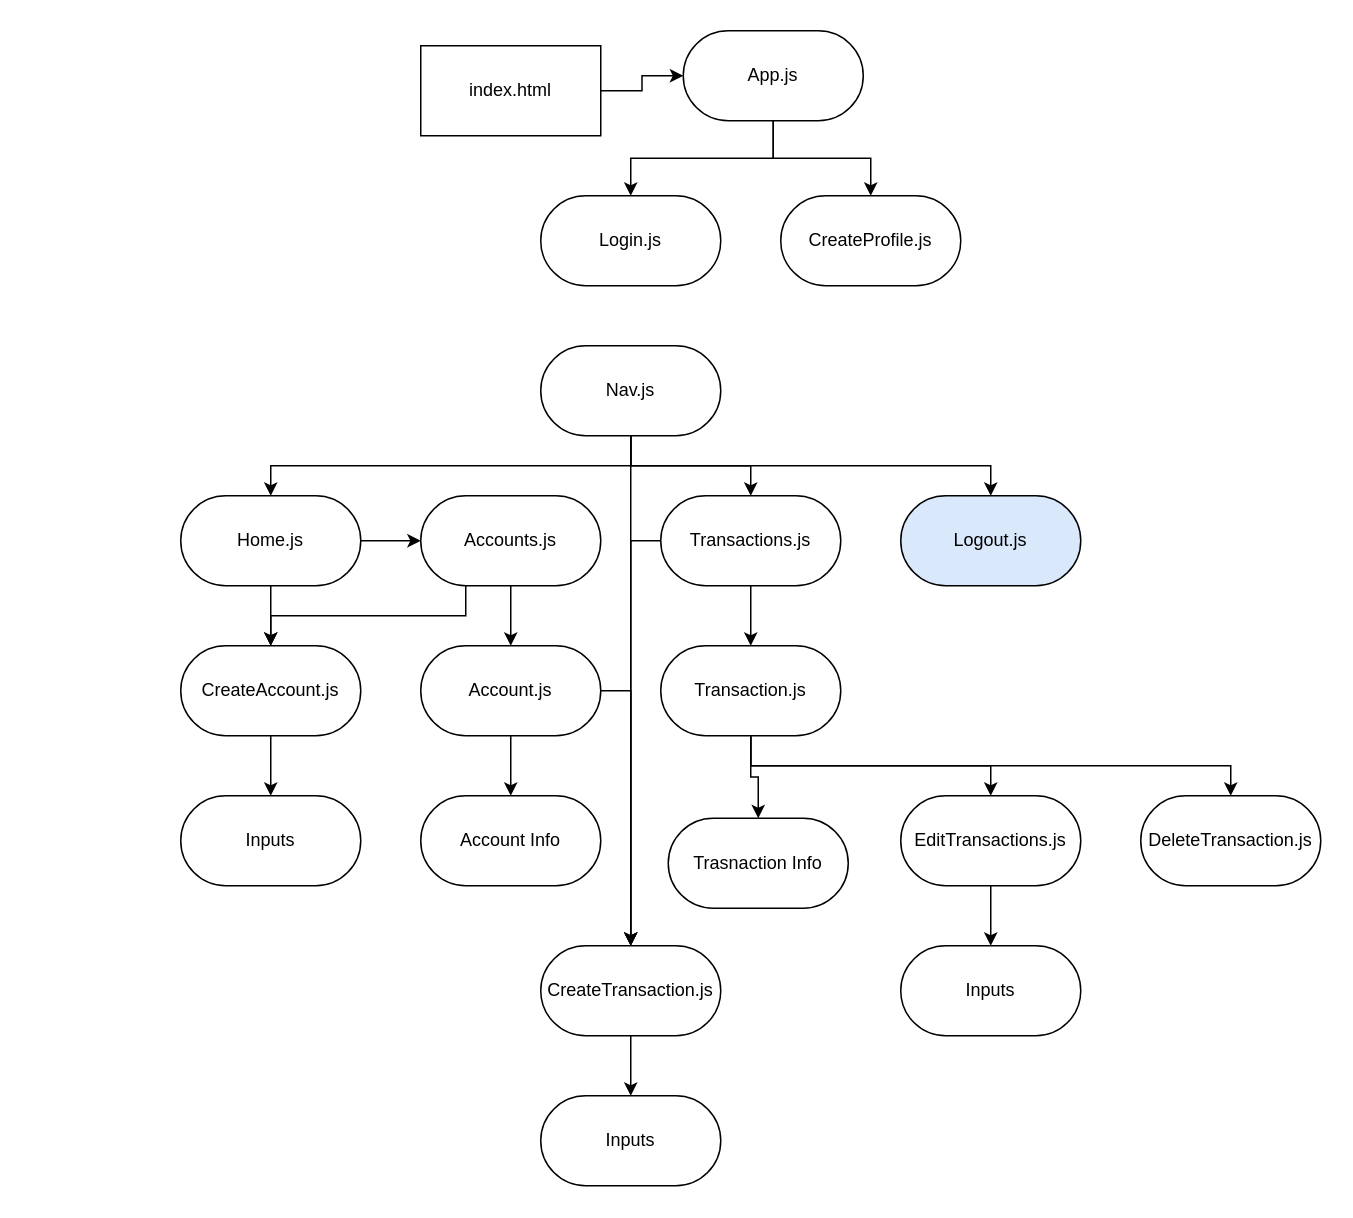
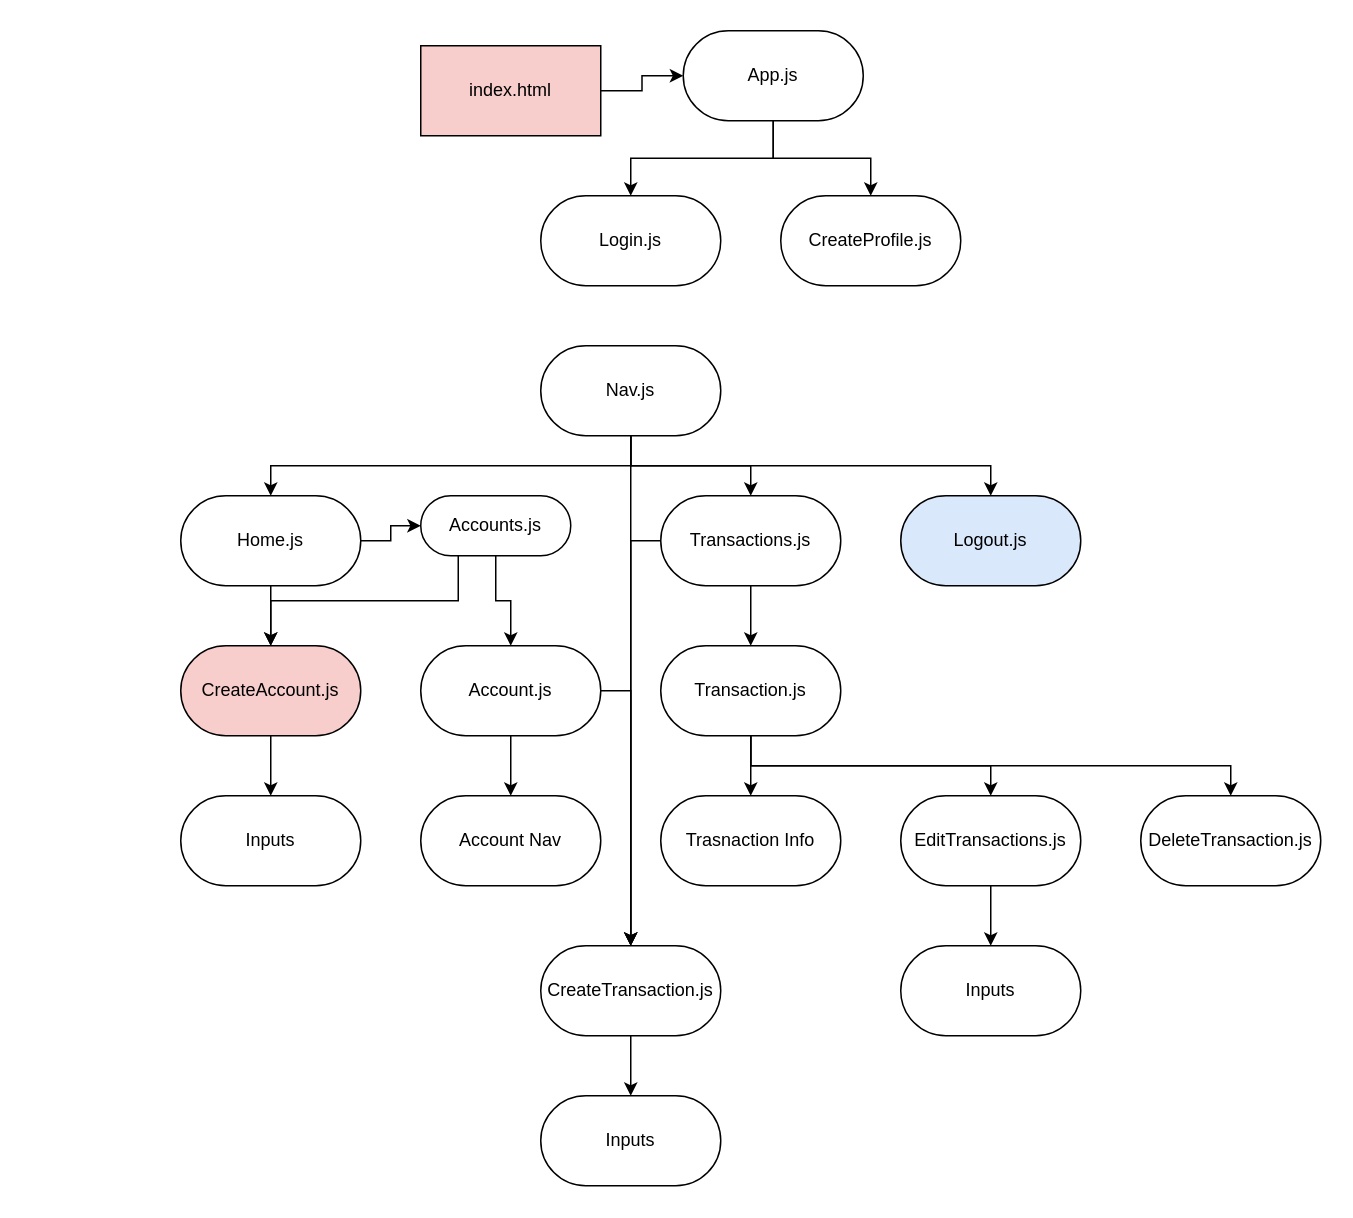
  <mxCell id="0" />
  <mxCell id="1" parent="0" />
  <mxCell id="2" style="edgeStyle=orthogonalEdgeStyle;rounded=0;orthogonalLoop=1;jettySize=auto;html=1;exitX=1;exitY=0.5;exitDx=0;exitDy=0;entryX=0;entryY=0.5;entryDx=0;entryDy=0;" edge="1" parent="1" source="3" target="6"><mxGeometry relative="1" as="geometry" /></mxCell>
- <mxCell id="3" value="index.html" style="rounded=0;whiteSpace=wrap;html=1;" vertex="1" parent="1"><mxGeometry x="280" y="30" width="120" height="60" as="geometry" /></mxCell>
+ <mxCell id="3" value="index.html" style="rounded=0;whiteSpace=wrap;html=1;fillColor=#f8cecc;" vertex="1" parent="1"><mxGeometry x="280" y="30" width="120" height="60" as="geometry" /></mxCell>
  <mxCell id="4" style="edgeStyle=orthogonalEdgeStyle;rounded=0;orthogonalLoop=1;jettySize=auto;html=1;exitX=0.5;exitY=1;exitDx=0;exitDy=0;entryX=0.5;entryY=0;entryDx=0;entryDy=0;" edge="1" parent="1" source="6" target="7"><mxGeometry relative="1" as="geometry" /></mxCell>
  <mxCell id="5" style="edgeStyle=orthogonalEdgeStyle;rounded=0;orthogonalLoop=1;jettySize=auto;html=1;exitX=0.5;exitY=1;exitDx=0;exitDy=0;entryX=0.5;entryY=0;entryDx=0;entryDy=0;" edge="1" parent="1" source="6" target="34"><mxGeometry relative="1" as="geometry" /></mxCell>
  <mxCell id="6" value="App.js" style="rounded=1;whiteSpace=wrap;html=1;arcSize=50;" vertex="1" parent="1"><mxGeometry x="455" y="20" width="120" height="60" as="geometry" /></mxCell>
  <mxCell id="7" value="Login.js" style="rounded=1;whiteSpace=wrap;html=1;arcSize=50;" vertex="1" parent="1"><mxGeometry x="360" y="130" width="120" height="60" as="geometry" /></mxCell>
  <mxCell id="8" value="Logout.js" style="rounded=1;whiteSpace=wrap;html=1;arcSize=50;fillColor=#dae8fc;" vertex="1" parent="1"><mxGeometry x="600" y="330" width="120" height="60" as="geometry" /></mxCell>
  <mxCell id="9" style="edgeStyle=orthogonalEdgeStyle;rounded=0;orthogonalLoop=1;jettySize=auto;html=1;exitX=0.5;exitY=1;exitDx=0;exitDy=0;entryX=0.5;entryY=0;entryDx=0;entryDy=0;" edge="1" parent="1" source="11" target="36"><mxGeometry relative="1" as="geometry" /></mxCell>
  <mxCell id="10" style="edgeStyle=orthogonalEdgeStyle;rounded=0;orthogonalLoop=1;jettySize=auto;html=1;exitX=1;exitY=0.5;exitDx=0;exitDy=0;entryX=0;entryY=0.5;entryDx=0;entryDy=0;" edge="1" parent="1" source="11" target="19"><mxGeometry relative="1" as="geometry" /></mxCell>
  <mxCell id="11" value="Home.js&lt;span style=&quot;color: rgba(0, 0, 0, 0); font-family: monospace; font-size: 0px; text-align: start;&quot;&gt;%3CmxGraphModel%3E%3Croot%3E%3CmxCell%20id%3D%220%22%2F%3E%3CmxCell%20id%3D%221%22%20parent%3D%220%22%2F%3E%3CmxCell%20id%3D%222%22%20value%3D%22Logout.js%22%20style%3D%22rounded%3D1%3BwhiteSpace%3Dwrap%3Bhtml%3D1%3BarcSize%3D50%3B%22%20vertex%3D%221%22%20parent%3D%221%22%3E%3CmxGeometry%20x%3D%22470%22%20y%3D%22110%22%20width%3D%22120%22%20height%3D%2260%22%20as%3D%22geometry%22%2F%3E%3C%2FmxCell%3E%3C%2Froot%3E%3C%2FmxGraphModel%3E&lt;/span&gt;" style="rounded=1;whiteSpace=wrap;html=1;arcSize=50;" vertex="1" parent="1"><mxGeometry x="120" y="330" width="120" height="60" as="geometry" /></mxCell>
  <mxCell id="12" style="edgeStyle=orthogonalEdgeStyle;rounded=0;orthogonalLoop=1;jettySize=auto;html=1;exitX=0.5;exitY=1;exitDx=0;exitDy=0;" edge="1" parent="1" source="16" target="39"><mxGeometry relative="1" as="geometry" /></mxCell>
  <mxCell id="13" style="edgeStyle=orthogonalEdgeStyle;rounded=0;orthogonalLoop=1;jettySize=auto;html=1;exitX=0.5;exitY=1;exitDx=0;exitDy=0;entryX=0.5;entryY=0;entryDx=0;entryDy=0;" edge="1" parent="1" source="16" target="11"><mxGeometry relative="1" as="geometry" /></mxCell>
  <mxCell id="14" style="edgeStyle=orthogonalEdgeStyle;rounded=0;orthogonalLoop=1;jettySize=auto;html=1;exitX=0.5;exitY=1;exitDx=0;exitDy=0;entryX=0.5;entryY=0;entryDx=0;entryDy=0;" edge="1" parent="1" source="16" target="26"><mxGeometry relative="1" as="geometry" /></mxCell>
  <mxCell id="15" style="edgeStyle=orthogonalEdgeStyle;rounded=0;orthogonalLoop=1;jettySize=auto;html=1;exitX=0.5;exitY=1;exitDx=0;exitDy=0;entryX=0.5;entryY=0;entryDx=0;entryDy=0;" edge="1" parent="1" source="16" target="8"><mxGeometry relative="1" as="geometry" /></mxCell>
  <mxCell id="16" value="Nav.js" style="rounded=1;whiteSpace=wrap;html=1;arcSize=50;" vertex="1" parent="1"><mxGeometry x="360" y="230" width="120" height="60" as="geometry" /></mxCell>
  <mxCell id="17" style="edgeStyle=orthogonalEdgeStyle;rounded=0;orthogonalLoop=1;jettySize=auto;html=1;exitX=0.5;exitY=1;exitDx=0;exitDy=0;entryX=0.5;entryY=0;entryDx=0;entryDy=0;" edge="1" parent="1" source="19" target="22"><mxGeometry relative="1" as="geometry" /></mxCell>
  <mxCell id="18" style="edgeStyle=orthogonalEdgeStyle;rounded=0;orthogonalLoop=1;jettySize=auto;html=1;exitX=0.25;exitY=1;exitDx=0;exitDy=0;entryX=0.5;entryY=0;entryDx=0;entryDy=0;" edge="1" parent="1" source="19" target="36"><mxGeometry relative="1" as="geometry" /></mxCell>
- <mxCell id="19" value="Accounts.js" style="rounded=1;whiteSpace=wrap;html=1;arcSize=50;" vertex="1" parent="1"><mxGeometry x="280" y="330" width="120" height="60" as="geometry" /></mxCell>
+ <mxCell id="19" value="Accounts.js" style="rounded=1;whiteSpace=wrap;html=1;arcSize=50;" vertex="1" parent="1"><mxGeometry x="280" y="330" width="100" height="40" as="geometry" /></mxCell>
  <mxCell id="20" style="edgeStyle=orthogonalEdgeStyle;rounded=0;orthogonalLoop=1;jettySize=auto;html=1;exitX=0.5;exitY=1;exitDx=0;exitDy=0;entryX=0.5;entryY=0;entryDx=0;entryDy=0;" edge="1" parent="1" source="22" target="23"><mxGeometry relative="1" as="geometry" /></mxCell>
  <mxCell id="21" style="edgeStyle=orthogonalEdgeStyle;rounded=0;orthogonalLoop=1;jettySize=auto;html=1;exitX=1;exitY=0.5;exitDx=0;exitDy=0;entryX=0.5;entryY=0;entryDx=0;entryDy=0;" edge="1" parent="1" source="22" target="39"><mxGeometry relative="1" as="geometry" /></mxCell>
  <mxCell id="22" value="Account.js" style="rounded=1;whiteSpace=wrap;html=1;arcSize=50;" vertex="1" parent="1"><mxGeometry x="280" y="430" width="120" height="60" as="geometry" /></mxCell>
- <mxCell id="23" value="Account Info" style="rounded=1;whiteSpace=wrap;html=1;arcSize=50;" vertex="1" parent="1"><mxGeometry x="280" y="530" width="120" height="60" as="geometry" /></mxCell>
+ <mxCell id="23" value="Account Nav" style="rounded=1;whiteSpace=wrap;html=1;arcSize=50;" vertex="1" parent="1"><mxGeometry x="280" y="530" width="120" height="60" as="geometry" /></mxCell>
  <mxCell id="24" style="edgeStyle=orthogonalEdgeStyle;rounded=0;orthogonalLoop=1;jettySize=auto;html=1;exitX=0.5;exitY=1;exitDx=0;exitDy=0;entryX=0.5;entryY=0;entryDx=0;entryDy=0;" edge="1" parent="1" source="26" target="30"><mxGeometry relative="1" as="geometry" /></mxCell>
  <mxCell id="25" style="edgeStyle=orthogonalEdgeStyle;rounded=0;orthogonalLoop=1;jettySize=auto;html=1;exitX=0;exitY=0.5;exitDx=0;exitDy=0;" edge="1" parent="1" source="26"><mxGeometry relative="1" as="geometry"><mxPoint x="420" y="630" as="targetPoint" /></mxGeometry></mxCell>
  <mxCell id="26" value="Transactions.js" style="rounded=1;whiteSpace=wrap;html=1;arcSize=50;" vertex="1" parent="1"><mxGeometry x="440" y="330" width="120" height="60" as="geometry" /></mxCell>
  <mxCell id="27" style="edgeStyle=orthogonalEdgeStyle;rounded=0;orthogonalLoop=1;jettySize=auto;html=1;exitX=0.5;exitY=1;exitDx=0;exitDy=0;entryX=0.5;entryY=0;entryDx=0;entryDy=0;" edge="1" parent="1" source="30" target="31"><mxGeometry relative="1" as="geometry" /></mxCell>
  <mxCell id="28" style="edgeStyle=orthogonalEdgeStyle;rounded=0;orthogonalLoop=1;jettySize=auto;html=1;exitX=0.5;exitY=1;exitDx=0;exitDy=0;entryX=0.5;entryY=0;entryDx=0;entryDy=0;" edge="1" parent="1" source="30" target="43"><mxGeometry relative="1" as="geometry" /></mxCell>
  <mxCell id="29" style="edgeStyle=orthogonalEdgeStyle;rounded=0;orthogonalLoop=1;jettySize=auto;html=1;exitX=0.5;exitY=1;exitDx=0;exitDy=0;entryX=0.5;entryY=0;entryDx=0;entryDy=0;" edge="1" parent="1" source="30" target="45"><mxGeometry relative="1" as="geometry" /></mxCell>
  <mxCell id="30" value="Transaction.js" style="rounded=1;whiteSpace=wrap;html=1;arcSize=50;" vertex="1" parent="1"><mxGeometry x="440" y="430" width="120" height="60" as="geometry" /></mxCell>
- <mxCell id="31" value="Trasnaction Info" style="rounded=1;whiteSpace=wrap;html=1;arcSize=50;" vertex="1" parent="1"><mxGeometry x="445" y="545" width="120" height="60" as="geometry" /></mxCell>
+ <mxCell id="31" value="Trasnaction Info" style="rounded=1;whiteSpace=wrap;html=1;arcSize=50;" vertex="1" parent="1"><mxGeometry x="440" y="530" width="120" height="60" as="geometry" /></mxCell>
  <mxCell id="32" style="edgeStyle=orthogonalEdgeStyle;rounded=0;orthogonalLoop=1;jettySize=auto;html=1;exitX=0.5;exitY=1;exitDx=0;exitDy=0;entryX=0.5;entryY=0;entryDx=0;entryDy=0;" edge="1" parent="1"><mxGeometry relative="1" as="geometry"><mxPoint x="20" y="590" as="sourcePoint" /></mxGeometry></mxCell>
  <mxCell id="33" style="edgeStyle=orthogonalEdgeStyle;rounded=0;orthogonalLoop=1;jettySize=auto;html=1;exitX=0.5;exitY=1;exitDx=0;exitDy=0;entryX=0.5;entryY=0;entryDx=0;entryDy=0;" edge="1" parent="1"><mxGeometry relative="1" as="geometry"><mxPoint x="20" y="530" as="targetPoint" /></mxGeometry></mxCell>
  <mxCell id="34" value="CreateProfile.js" style="rounded=1;whiteSpace=wrap;html=1;arcSize=50;" vertex="1" parent="1"><mxGeometry x="520" y="130" width="120" height="60" as="geometry" /></mxCell>
  <mxCell id="35" style="edgeStyle=orthogonalEdgeStyle;rounded=0;orthogonalLoop=1;jettySize=auto;html=1;exitX=0.5;exitY=1;exitDx=0;exitDy=0;entryX=0.5;entryY=0;entryDx=0;entryDy=0;" edge="1" parent="1" source="36" target="37"><mxGeometry relative="1" as="geometry" /></mxCell>
- <mxCell id="36" value="CreateAccount.js" style="rounded=1;whiteSpace=wrap;html=1;arcSize=50;" vertex="1" parent="1"><mxGeometry x="120" y="430" width="120" height="60" as="geometry" /></mxCell>
+ <mxCell id="36" value="CreateAccount.js" style="rounded=1;whiteSpace=wrap;html=1;arcSize=50;fillColor=#f8cecc;" vertex="1" parent="1"><mxGeometry x="120" y="430" width="120" height="60" as="geometry" /></mxCell>
  <mxCell id="37" value="Inputs" style="rounded=1;whiteSpace=wrap;html=1;arcSize=50;" vertex="1" parent="1"><mxGeometry x="120" y="530" width="120" height="60" as="geometry" /></mxCell>
  <mxCell id="38" style="edgeStyle=orthogonalEdgeStyle;rounded=0;orthogonalLoop=1;jettySize=auto;html=1;exitX=0.5;exitY=1;exitDx=0;exitDy=0;entryX=0.5;entryY=0;entryDx=0;entryDy=0;" edge="1" parent="1" source="39" target="40"><mxGeometry relative="1" as="geometry" /></mxCell>
  <mxCell id="39" value="CreateTransaction.js" style="rounded=1;whiteSpace=wrap;html=1;arcSize=50;" vertex="1" parent="1"><mxGeometry x="360" y="630" width="120" height="60" as="geometry" /></mxCell>
  <mxCell id="40" value="Inputs" style="rounded=1;whiteSpace=wrap;html=1;arcSize=50;" vertex="1" parent="1"><mxGeometry x="360" y="730" width="120" height="60" as="geometry" /></mxCell>
  <mxCell id="41" style="edgeStyle=orthogonalEdgeStyle;rounded=0;orthogonalLoop=1;jettySize=auto;html=1;exitX=0.5;exitY=1;exitDx=0;exitDy=0;entryX=0.5;entryY=0;entryDx=0;entryDy=0;" edge="1" parent="1"><mxGeometry relative="1" as="geometry"><mxPoint x="340" y="590" as="sourcePoint" /></mxGeometry></mxCell>
  <mxCell id="42" style="edgeStyle=orthogonalEdgeStyle;rounded=0;orthogonalLoop=1;jettySize=auto;html=1;exitX=0.5;exitY=1;exitDx=0;exitDy=0;entryX=0.5;entryY=0;entryDx=0;entryDy=0;" edge="1" parent="1" source="43" target="44"><mxGeometry relative="1" as="geometry" /></mxCell>
  <mxCell id="43" value="EditTransactions.js" style="rounded=1;whiteSpace=wrap;html=1;arcSize=50;" vertex="1" parent="1"><mxGeometry x="600" y="530" width="120" height="60" as="geometry" /></mxCell>
  <mxCell id="44" value="Inputs" style="rounded=1;whiteSpace=wrap;html=1;arcSize=50;" vertex="1" parent="1"><mxGeometry x="600" y="630" width="120" height="60" as="geometry" /></mxCell>
  <mxCell id="45" value="DeleteTransaction.js" style="rounded=1;whiteSpace=wrap;html=1;arcSize=50;" vertex="1" parent="1"><mxGeometry x="760" y="530" width="120" height="60" as="geometry" /></mxCell>
